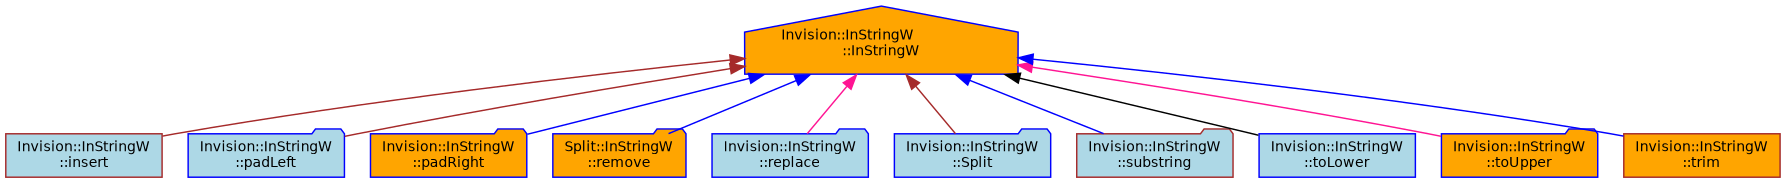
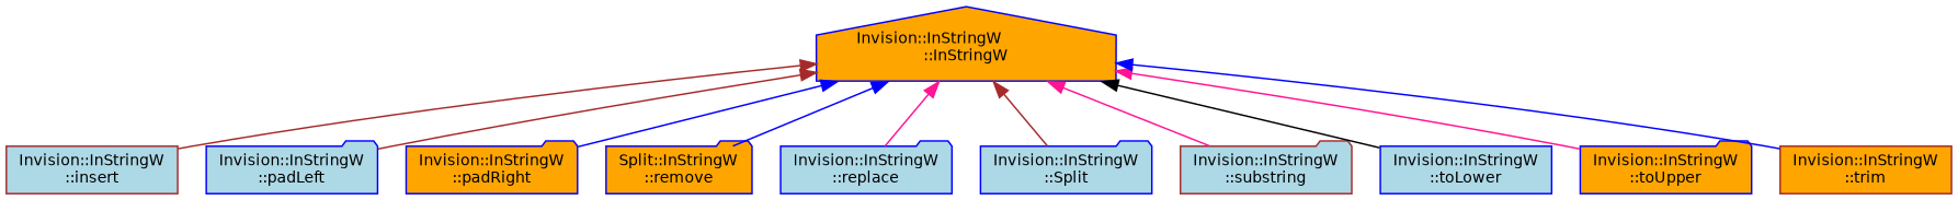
  digraph {
    rankdir=TB
    node [color=blue fillcolor=lightblue fontname=Helvetica fontsize=10 shape=folder style=filled]
    edge [color=blue dir=back fontname=Helvetica fontsize=10 labelfontname=Helvetica labelfontsize=10 style=solid]
    n1 [fillcolor=orange fontcolor=black height=0.2 label="Invision::InStringW\l::InStringW" shape=house width=0.4]
    n2 [color=brown height=0.2 label="Invision::InStringW\l::insert" shape=box width=0.4]
    n3 [height=0.2 label="Invision::InStringW\l::padLeft" width=0.4]
    n4 [fillcolor=orange height=0.2 label="Invision::InStringW\l::padRight" width=0.4]
    n5 [fillcolor=orange height=0.2 label="Split::InStringW\l::remove" width=0.4]
    n6 [height=0.2 label="Invision::InStringW\l::replace" width=0.4]
    n7 [height=0.2 label="Invision::InStringW\l::Split" width=0.4]
    n8 [color=brown height=0.2 label="Invision::InStringW\l::substring" width=0.4]
    n9 [height=0.2 label="Invision::InStringW\l::toLower" shape=box width=0.4]
    n10 [fillcolor=orange height=0.2 label="Invision::InStringW\l::toUpper" width=0.4]
    n11 [color=brown fillcolor=orange height=0.2 label="Invision::InStringW\l::trim" shape=box width=0.4]
    n1 -> n2 [color=brown]
    n1 -> n3 [color=brown]
    n1 -> n4
    n1 -> n5
    n1 -> n6 [color=deeppink]
    n1 -> n7 [color=brown]
-   n1 -> n8
+   n1 -> n8 [color=deeppink]
    n1 -> n9 [color=black]
    n1 -> n10 [color=deeppink]
    n1 -> n11
  }
